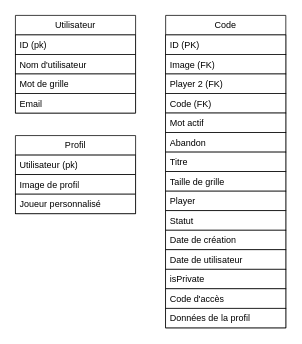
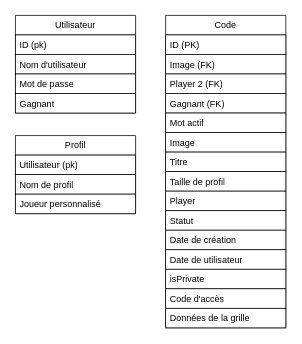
  <mxCell id="0" />
  <mxCell id="1" parent="0" />
  <mxCell id="2" value="Utilisateur" style="swimlane;fontStyle=0;childLayout=stackLayout;horizontal=1;startSize=26;fillColor=default;horizontalStack=0;resizeParent=1;resizeParentMax=0;resizeLast=0;collapsible=1;marginBottom=0;whiteSpace=wrap;html=1;strokeColor=default;" parent="1" vertex="1"><mxGeometry x="20" y="20" width="160" height="130" as="geometry" /></mxCell>
  <mxCell id="3" value="ID (pk)" style="text;strokeColor=default;fillColor=default;align=left;verticalAlign=top;spacingLeft=4;spacingRight=4;overflow=hidden;rotatable=0;points=[[0,0.5],[1,0.5]];portConstraint=eastwest;whiteSpace=wrap;html=1;" parent="2" vertex="1"><mxGeometry y="26" width="160" height="26" as="geometry" /></mxCell>
  <mxCell id="4" value="Nom d'utilisateur" style="text;strokeColor=default;fillColor=default;align=left;verticalAlign=top;spacingLeft=4;spacingRight=4;overflow=hidden;rotatable=0;points=[[0,0.5],[1,0.5]];portConstraint=eastwest;whiteSpace=wrap;html=1;" parent="2" vertex="1"><mxGeometry y="52" width="160" height="26" as="geometry" /></mxCell>
- <mxCell id="5" value="Mot de grille" style="text;strokeColor=default;fillColor=default;align=left;verticalAlign=top;spacingLeft=4;spacingRight=4;overflow=hidden;rotatable=0;points=[[0,0.5],[1,0.5]];portConstraint=eastwest;whiteSpace=wrap;html=1;" parent="2" vertex="1"><mxGeometry y="78" width="160" height="26" as="geometry" /></mxCell>
- <mxCell id="6" value="Email" style="text;strokeColor=default;fillColor=default;align=left;verticalAlign=top;spacingLeft=4;spacingRight=4;overflow=hidden;rotatable=0;points=[[0,0.5],[1,0.5]];portConstraint=eastwest;whiteSpace=wrap;html=1;" parent="2" vertex="1"><mxGeometry y="104" width="160" height="26" as="geometry" /></mxCell>
+ <mxCell id="5" value="Mot de passe" style="text;strokeColor=default;fillColor=default;align=left;verticalAlign=top;spacingLeft=4;spacingRight=4;overflow=hidden;rotatable=0;points=[[0,0.5],[1,0.5]];portConstraint=eastwest;whiteSpace=wrap;html=1;" parent="2" vertex="1"><mxGeometry y="78" width="160" height="26" as="geometry" /></mxCell>
+ <mxCell id="6" value="Gagnant" style="text;strokeColor=default;fillColor=default;align=left;verticalAlign=top;spacingLeft=4;spacingRight=4;overflow=hidden;rotatable=0;points=[[0,0.5],[1,0.5]];portConstraint=eastwest;whiteSpace=wrap;html=1;" parent="2" vertex="1"><mxGeometry y="104" width="160" height="26" as="geometry" /></mxCell>
  <mxCell id="7" value="Code" style="swimlane;fontStyle=0;childLayout=stackLayout;horizontal=1;startSize=26;fillColor=default;horizontalStack=0;resizeParent=1;resizeParentMax=0;resizeLast=0;collapsible=1;marginBottom=0;whiteSpace=wrap;html=1;strokeColor=default;" parent="1" vertex="1"><mxGeometry x="220" y="20" width="160" height="416" as="geometry"><mxRectangle x="320" y="120" width="70" height="30" as="alternateBounds" /></mxGeometry></mxCell>
  <mxCell id="8" value="ID (PK)" style="text;strokeColor=default;fillColor=default;align=left;verticalAlign=top;spacingLeft=4;spacingRight=4;overflow=hidden;rotatable=0;points=[[0,0.5],[1,0.5]];portConstraint=eastwest;whiteSpace=wrap;html=1;" parent="7" vertex="1"><mxGeometry y="26" width="160" height="26" as="geometry" /></mxCell>
  <mxCell id="9" value="Image (FK)" style="text;strokeColor=default;fillColor=default;align=left;verticalAlign=top;spacingLeft=4;spacingRight=4;overflow=hidden;rotatable=0;points=[[0,0.5],[1,0.5]];portConstraint=eastwest;whiteSpace=wrap;html=1;" parent="7" vertex="1"><mxGeometry y="52" width="160" height="26" as="geometry" /></mxCell>
  <mxCell id="10" value="Player 2 (FK)" style="text;strokeColor=default;fillColor=default;align=left;verticalAlign=top;spacingLeft=4;spacingRight=4;overflow=hidden;rotatable=0;points=[[0,0.5],[1,0.5]];portConstraint=eastwest;whiteSpace=wrap;html=1;" parent="7" vertex="1"><mxGeometry y="78" width="160" height="26" as="geometry" /></mxCell>
- <mxCell id="11" value="Code (FK)" style="text;strokeColor=default;fillColor=default;align=left;verticalAlign=top;spacingLeft=4;spacingRight=4;overflow=hidden;rotatable=0;points=[[0,0.5],[1,0.5]];portConstraint=eastwest;whiteSpace=wrap;html=1;" parent="7" vertex="1"><mxGeometry y="104" width="160" height="26" as="geometry" /></mxCell>
+ <mxCell id="11" value="Gagnant (FK)" style="text;strokeColor=default;fillColor=default;align=left;verticalAlign=top;spacingLeft=4;spacingRight=4;overflow=hidden;rotatable=0;points=[[0,0.5],[1,0.5]];portConstraint=eastwest;whiteSpace=wrap;html=1;" parent="7" vertex="1"><mxGeometry y="104" width="160" height="26" as="geometry" /></mxCell>
  <mxCell id="12" value="Mot actif" style="text;strokeColor=default;fillColor=default;align=left;verticalAlign=top;spacingLeft=4;spacingRight=4;overflow=hidden;rotatable=0;points=[[0,0.5],[1,0.5]];portConstraint=eastwest;whiteSpace=wrap;html=1;" parent="7" vertex="1"><mxGeometry y="130" width="160" height="26" as="geometry" /></mxCell>
- <mxCell id="13" value="Abandon" style="text;strokeColor=default;fillColor=default;align=left;verticalAlign=top;spacingLeft=4;spacingRight=4;overflow=hidden;rotatable=0;points=[[0,0.5],[1,0.5]];portConstraint=eastwest;whiteSpace=wrap;html=1;" parent="7" vertex="1"><mxGeometry y="156" width="160" height="26" as="geometry" /></mxCell>
+ <mxCell id="13" value="Image" style="text;strokeColor=default;fillColor=default;align=left;verticalAlign=top;spacingLeft=4;spacingRight=4;overflow=hidden;rotatable=0;points=[[0,0.5],[1,0.5]];portConstraint=eastwest;whiteSpace=wrap;html=1;" parent="7" vertex="1"><mxGeometry y="156" width="160" height="26" as="geometry" /></mxCell>
  <mxCell id="14" value="Titre" style="text;strokeColor=default;fillColor=default;align=left;verticalAlign=top;spacingLeft=4;spacingRight=4;overflow=hidden;rotatable=0;points=[[0,0.5],[1,0.5]];portConstraint=eastwest;whiteSpace=wrap;html=1;" parent="7" vertex="1"><mxGeometry y="182" width="160" height="26" as="geometry" /></mxCell>
- <mxCell id="15" value="Taille de grille" style="text;strokeColor=default;fillColor=default;align=left;verticalAlign=top;spacingLeft=4;spacingRight=4;overflow=hidden;rotatable=0;points=[[0,0.5],[1,0.5]];portConstraint=eastwest;whiteSpace=wrap;html=1;" parent="7" vertex="1"><mxGeometry y="208" width="160" height="26" as="geometry" /></mxCell>
+ <mxCell id="15" value="Taille de profil" style="text;strokeColor=default;fillColor=default;align=left;verticalAlign=top;spacingLeft=4;spacingRight=4;overflow=hidden;rotatable=0;points=[[0,0.5],[1,0.5]];portConstraint=eastwest;whiteSpace=wrap;html=1;" parent="7" vertex="1"><mxGeometry y="208" width="160" height="26" as="geometry" /></mxCell>
  <mxCell id="16" value="Player" style="text;strokeColor=default;fillColor=default;align=left;verticalAlign=top;spacingLeft=4;spacingRight=4;overflow=hidden;rotatable=0;points=[[0,0.5],[1,0.5]];portConstraint=eastwest;whiteSpace=wrap;html=1;" parent="7" vertex="1"><mxGeometry y="234" width="160" height="26" as="geometry" /></mxCell>
  <mxCell id="17" value="Statut&amp;nbsp;" style="text;strokeColor=default;fillColor=default;align=left;verticalAlign=top;spacingLeft=4;spacingRight=4;overflow=hidden;rotatable=0;points=[[0,0.5],[1,0.5]];portConstraint=eastwest;whiteSpace=wrap;html=1;" parent="7" vertex="1"><mxGeometry y="260" width="160" height="26" as="geometry" /></mxCell>
  <mxCell id="18" value="Date de création" style="text;strokeColor=default;fillColor=default;align=left;verticalAlign=top;spacingLeft=4;spacingRight=4;overflow=hidden;rotatable=0;points=[[0,0.5],[1,0.5]];portConstraint=eastwest;whiteSpace=wrap;html=1;" parent="7" vertex="1"><mxGeometry y="286" width="160" height="26" as="geometry" /></mxCell>
  <mxCell id="19" value="Date de utilisateur" style="text;strokeColor=default;fillColor=default;align=left;verticalAlign=top;spacingLeft=4;spacingRight=4;overflow=hidden;rotatable=0;points=[[0,0.5],[1,0.5]];portConstraint=eastwest;whiteSpace=wrap;html=1;" parent="7" vertex="1"><mxGeometry y="312" width="160" height="26" as="geometry" /></mxCell>
  <mxCell id="20" value="isPrivate" style="text;strokeColor=default;fillColor=default;align=left;verticalAlign=top;spacingLeft=4;spacingRight=4;overflow=hidden;rotatable=0;points=[[0,0.5],[1,0.5]];portConstraint=eastwest;whiteSpace=wrap;html=1;" parent="7" vertex="1"><mxGeometry y="338" width="160" height="26" as="geometry" /></mxCell>
  <mxCell id="21" value="Code d'accès" style="text;strokeColor=default;fillColor=default;align=left;verticalAlign=top;spacingLeft=4;spacingRight=4;overflow=hidden;rotatable=0;points=[[0,0.5],[1,0.5]];portConstraint=eastwest;whiteSpace=wrap;html=1;" parent="7" vertex="1"><mxGeometry y="364" width="160" height="26" as="geometry" /></mxCell>
- <mxCell id="22" value="Données de la profil" style="text;strokeColor=default;fillColor=default;align=left;verticalAlign=top;spacingLeft=4;spacingRight=4;overflow=hidden;rotatable=0;points=[[0,0.5],[1,0.5]];portConstraint=eastwest;whiteSpace=wrap;html=1;" parent="7" vertex="1"><mxGeometry y="390" width="160" height="26" as="geometry" /></mxCell>
+ <mxCell id="22" value="Données de la grille" style="text;strokeColor=default;fillColor=default;align=left;verticalAlign=top;spacingLeft=4;spacingRight=4;overflow=hidden;rotatable=0;points=[[0,0.5],[1,0.5]];portConstraint=eastwest;whiteSpace=wrap;html=1;" parent="7" vertex="1"><mxGeometry y="390" width="160" height="26" as="geometry" /></mxCell>
  <mxCell id="23" value="Profil" style="swimlane;fontStyle=0;childLayout=stackLayout;horizontal=1;startSize=26;fillColor=default;horizontalStack=0;resizeParent=1;resizeParentMax=0;resizeLast=0;collapsible=1;marginBottom=0;whiteSpace=wrap;html=1;strokeColor=default;" parent="1" vertex="1"><mxGeometry x="20" y="180" width="160" height="104" as="geometry" /></mxCell>
  <mxCell id="24" value="Utilisateur (pk)" style="text;strokeColor=default;fillColor=default;align=left;verticalAlign=top;spacingLeft=4;spacingRight=4;overflow=hidden;rotatable=0;points=[[0,0.5],[1,0.5]];portConstraint=eastwest;whiteSpace=wrap;html=1;" parent="23" vertex="1"><mxGeometry y="26" width="160" height="26" as="geometry" /></mxCell>
- <mxCell id="25" value="Image de profil" style="text;strokeColor=default;fillColor=default;align=left;verticalAlign=top;spacingLeft=4;spacingRight=4;overflow=hidden;rotatable=0;points=[[0,0.5],[1,0.5]];portConstraint=eastwest;whiteSpace=wrap;html=1;" parent="23" vertex="1"><mxGeometry y="52" width="160" height="26" as="geometry" /></mxCell>
+ <mxCell id="25" value="Nom de profil" style="text;strokeColor=default;fillColor=default;align=left;verticalAlign=top;spacingLeft=4;spacingRight=4;overflow=hidden;rotatable=0;points=[[0,0.5],[1,0.5]];portConstraint=eastwest;whiteSpace=wrap;html=1;" parent="23" vertex="1"><mxGeometry y="52" width="160" height="26" as="geometry" /></mxCell>
  <mxCell id="26" value="Joueur personnalisé" style="text;strokeColor=default;fillColor=default;align=left;verticalAlign=top;spacingLeft=4;spacingRight=4;overflow=hidden;rotatable=0;points=[[0,0.5],[1,0.5]];portConstraint=eastwest;whiteSpace=wrap;html=1;" parent="23" vertex="1"><mxGeometry y="78" width="160" height="26" as="geometry" /></mxCell>
